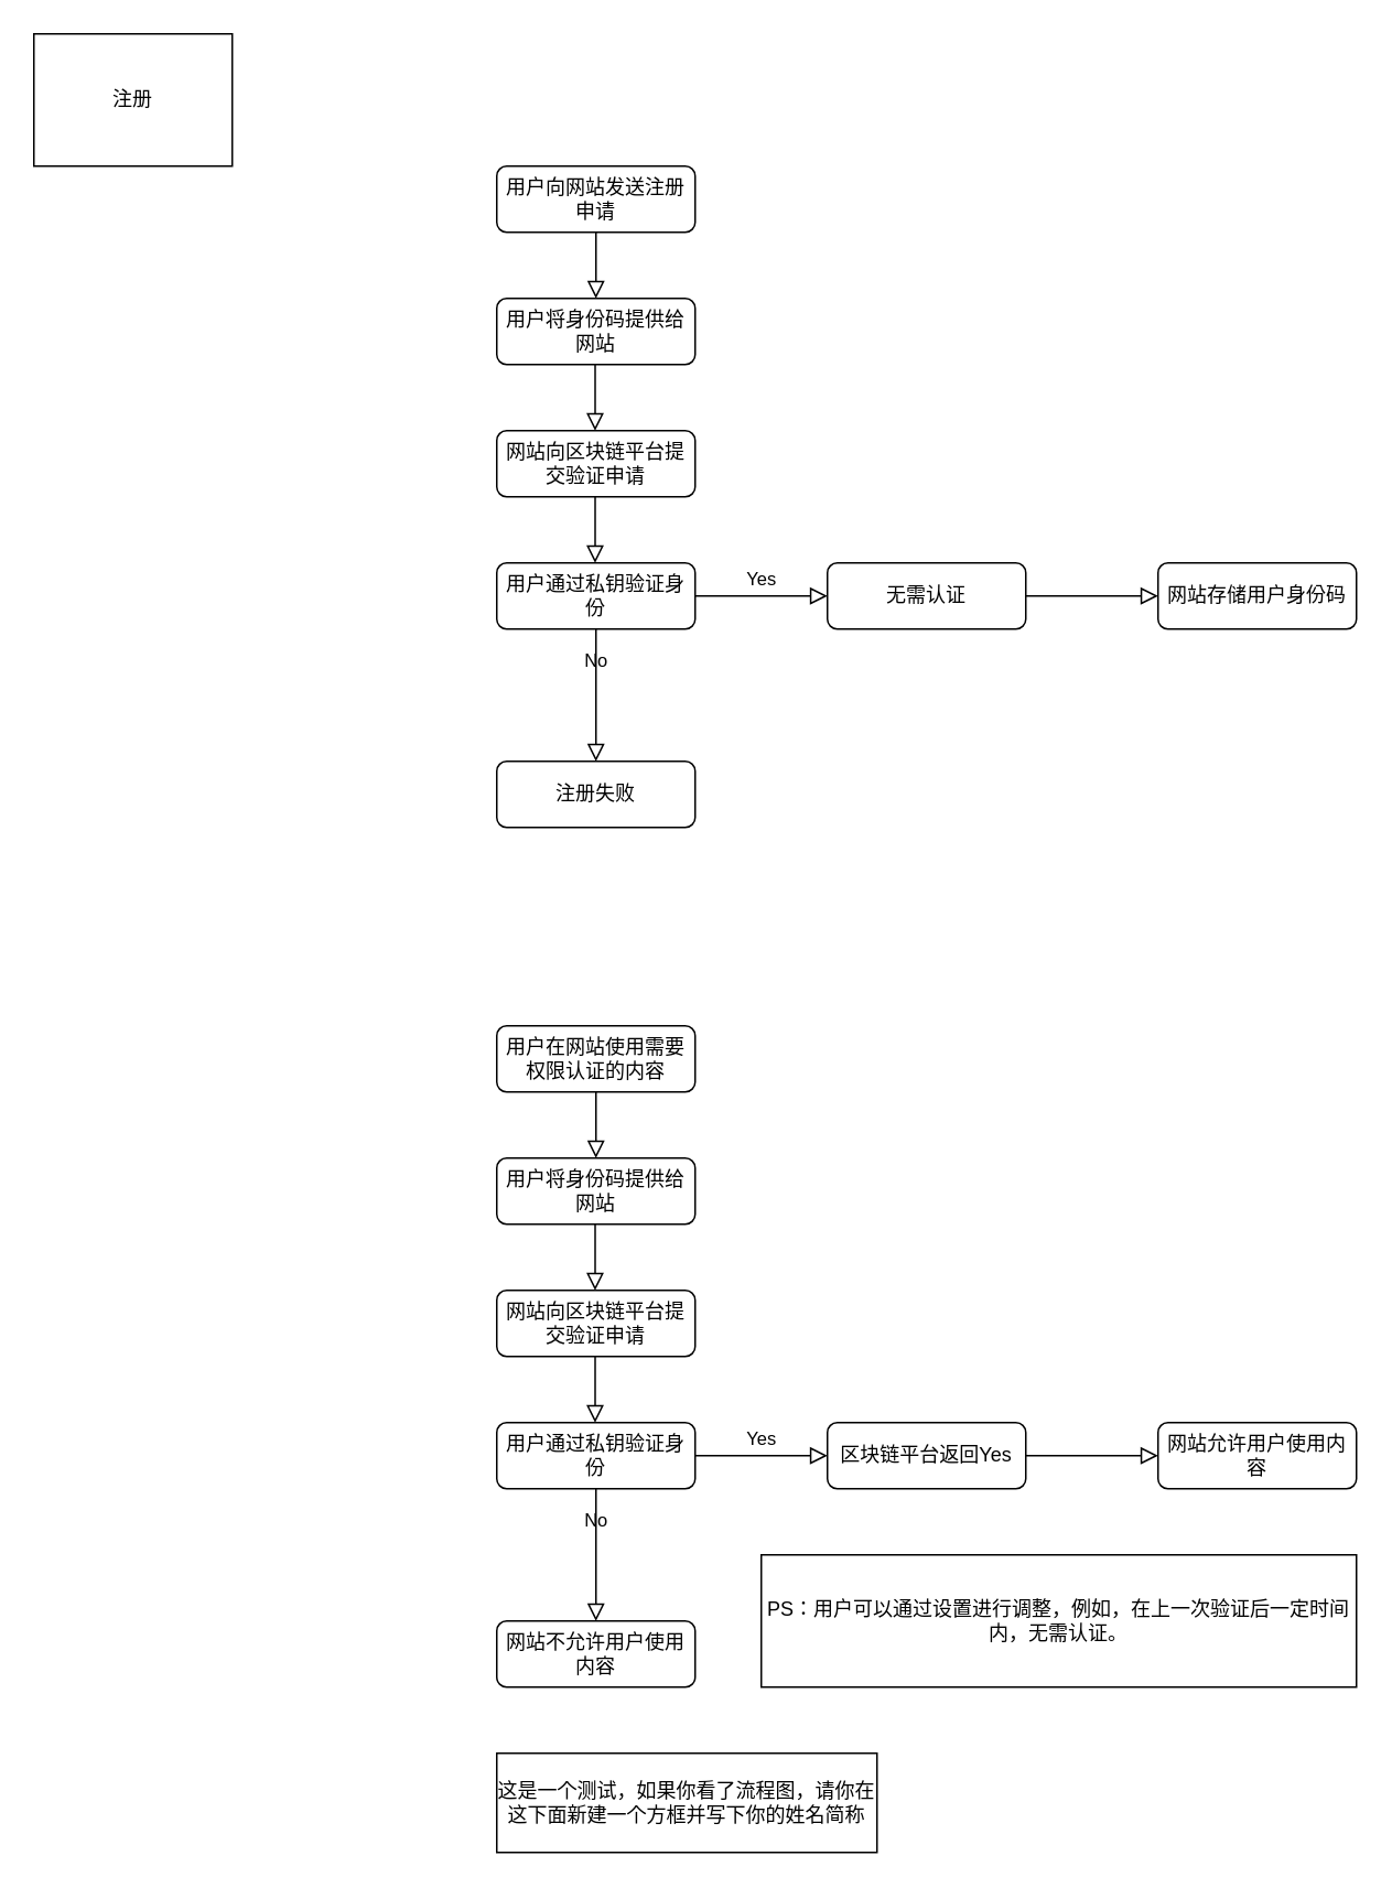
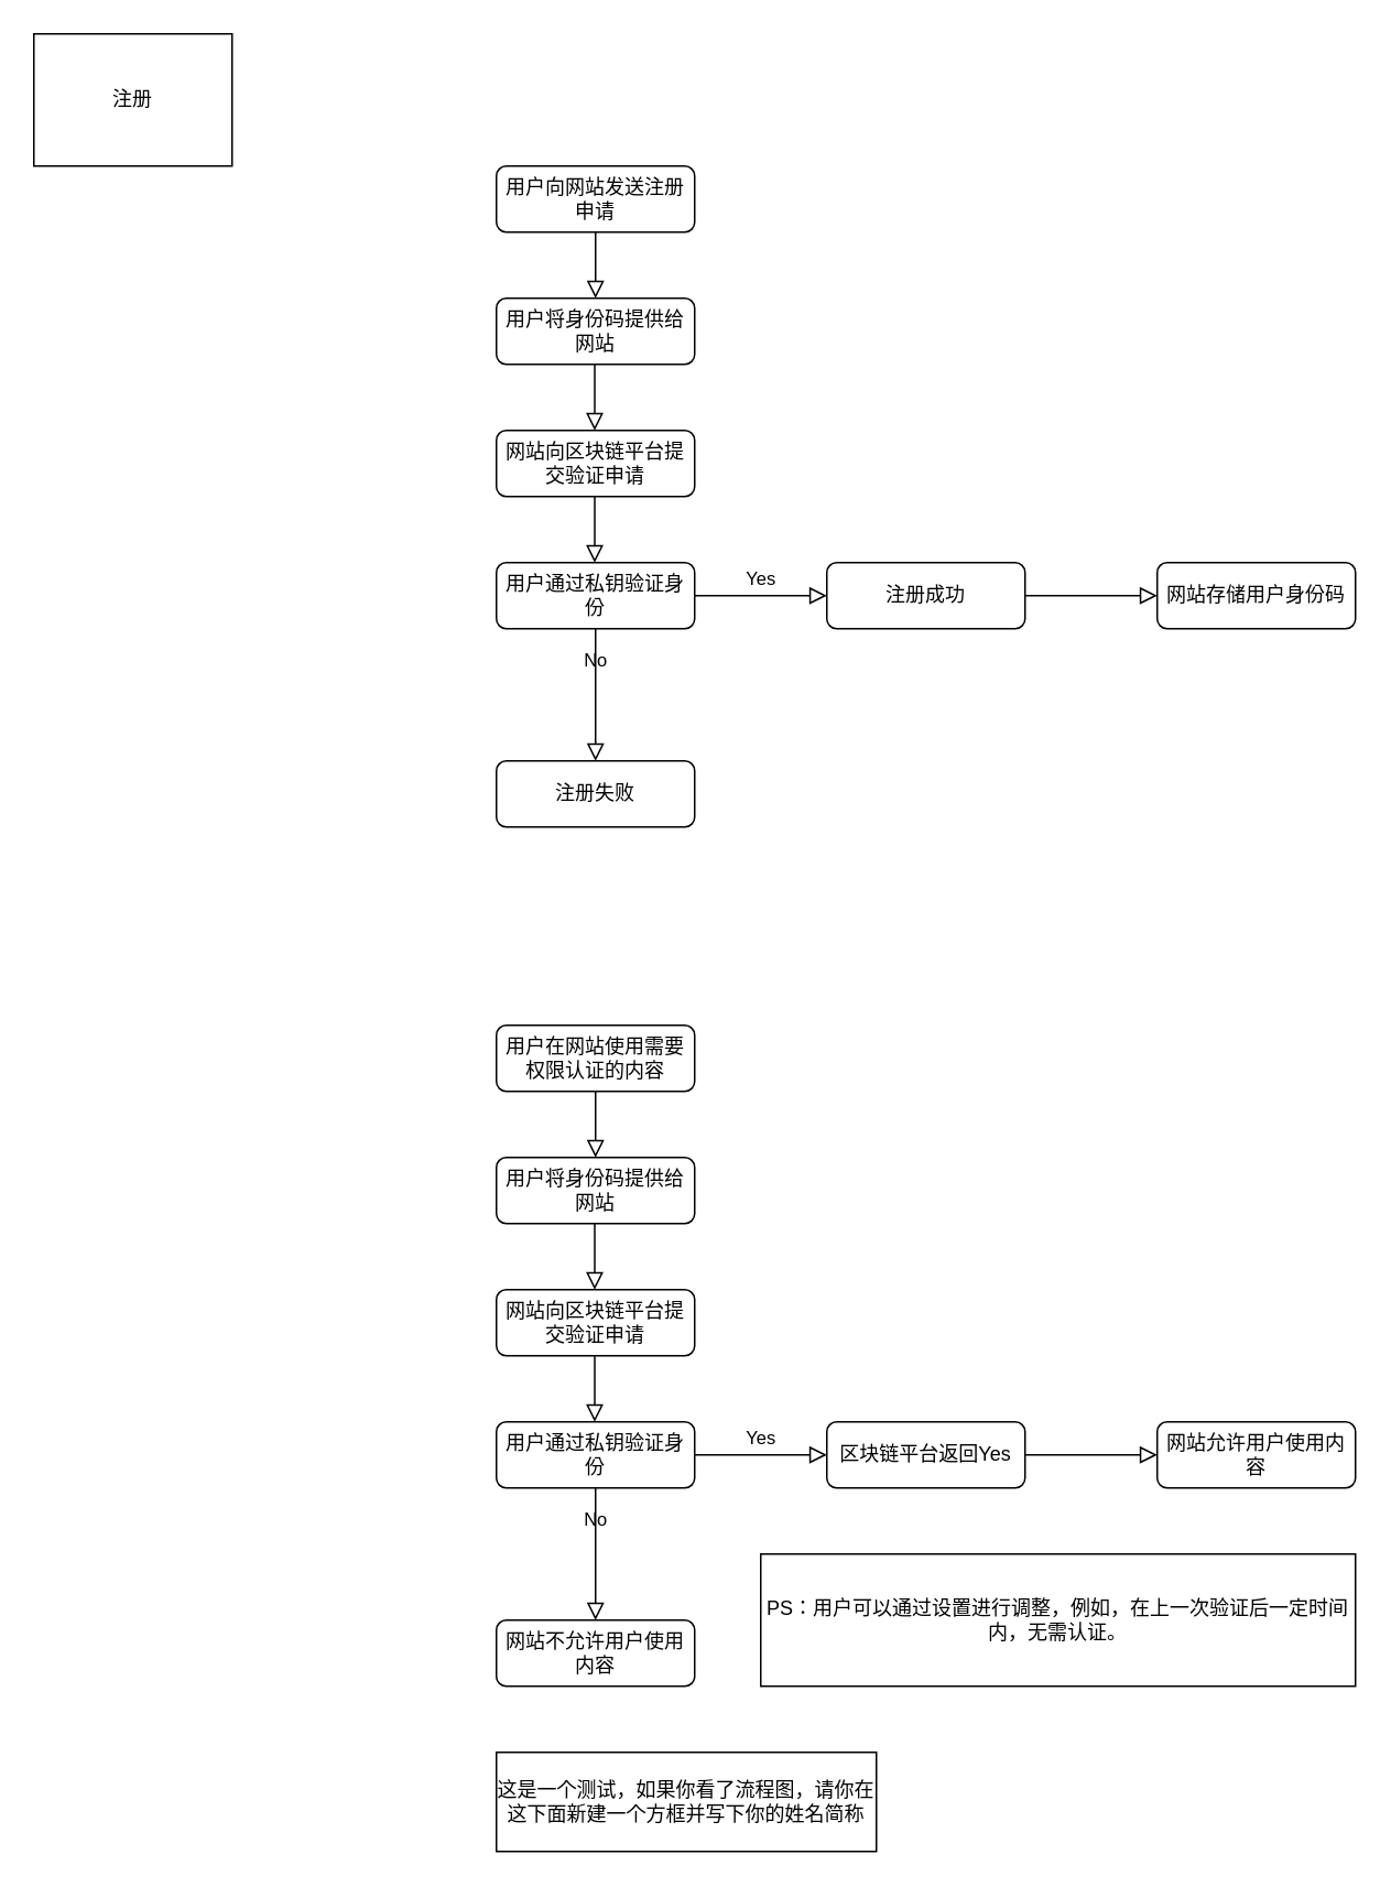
  <mxCell id="0" />
  <mxCell id="1" parent="0" />
  <mxCell id="2" value="" style="rounded=0;html=1;jettySize=auto;orthogonalLoop=1;fontSize=11;endArrow=block;endFill=0;endSize=8;strokeWidth=1;shadow=0;labelBackgroundColor=none;edgeStyle=orthogonalEdgeStyle;" parent="1" source="3" edge="1"><mxGeometry relative="1" as="geometry"><mxPoint x="360" y="180" as="targetPoint" /></mxGeometry></mxCell>
  <mxCell id="3" value="用户向网站发送注册申请" style="rounded=1;whiteSpace=wrap;html=1;fontSize=12;glass=0;strokeWidth=1;shadow=0;" parent="1" vertex="1"><mxGeometry x="300" y="100" width="120" height="40" as="geometry" /></mxCell>
  <mxCell id="4" value="用户将身份码提供给网站" style="rounded=1;whiteSpace=wrap;html=1;fontSize=12;glass=0;strokeWidth=1;shadow=0;" parent="1" vertex="1"><mxGeometry x="300" y="180" width="120" height="40" as="geometry" /></mxCell>
  <mxCell id="5" value="No" style="rounded=0;html=1;jettySize=auto;orthogonalLoop=1;fontSize=11;endArrow=block;endFill=0;endSize=8;strokeWidth=1;shadow=0;labelBackgroundColor=none;edgeStyle=orthogonalEdgeStyle;exitX=0.5;exitY=1;exitDx=0;exitDy=0;" parent="1" source="11" edge="1"><mxGeometry x="0.006" y="20" relative="1" as="geometry"><mxPoint y="-1" as="offset" /><mxPoint x="560" y="400" as="sourcePoint" /><mxPoint x="360" y="460" as="targetPoint" /></mxGeometry></mxCell>
  <mxCell id="6" value="Yes" style="edgeStyle=orthogonalEdgeStyle;rounded=0;html=1;jettySize=auto;orthogonalLoop=1;fontSize=11;endArrow=block;endFill=0;endSize=8;strokeWidth=1;shadow=0;labelBackgroundColor=none;exitX=1;exitY=0.5;exitDx=0;exitDy=0;" parent="1" source="11" edge="1"><mxGeometry x="-0.006" y="-10" relative="1" as="geometry"><mxPoint x="10" y="-10" as="offset" /><mxPoint x="460" y="440" as="sourcePoint" /><mxPoint x="500" y="360" as="targetPoint" /></mxGeometry></mxCell>
  <mxCell id="7" value="注册失败" style="rounded=1;whiteSpace=wrap;html=1;fontSize=12;glass=0;strokeWidth=1;shadow=0;" parent="1" vertex="1"><mxGeometry x="300" y="460" width="120" height="40" as="geometry" /></mxCell>
- <mxCell id="8" value="无需认证" style="rounded=1;whiteSpace=wrap;html=1;fontSize=12;glass=0;strokeWidth=1;shadow=0;" parent="1" vertex="1"><mxGeometry x="500" y="340" width="120" height="40" as="geometry" /></mxCell>
+ <mxCell id="8" value="注册成功" style="rounded=1;whiteSpace=wrap;html=1;fontSize=12;glass=0;strokeWidth=1;shadow=0;" parent="1" vertex="1"><mxGeometry x="500" y="340" width="120" height="40" as="geometry" /></mxCell>
  <mxCell id="9" value="" style="rounded=0;html=1;jettySize=auto;orthogonalLoop=1;fontSize=11;endArrow=block;endFill=0;endSize=8;strokeWidth=1;shadow=0;labelBackgroundColor=none;edgeStyle=orthogonalEdgeStyle;" parent="1" edge="1"><mxGeometry relative="1" as="geometry"><mxPoint x="359.5" y="220" as="sourcePoint" /><mxPoint x="359.5" y="260" as="targetPoint" /><Array as="points"><mxPoint x="360" y="240" /></Array></mxGeometry></mxCell>
  <mxCell id="10" value="网站向区块链平台提交验证申请" style="rounded=1;whiteSpace=wrap;html=1;fontSize=12;glass=0;strokeWidth=1;shadow=0;" parent="1" vertex="1"><mxGeometry x="300" y="260" width="120" height="40" as="geometry" /></mxCell>
  <mxCell id="11" value="用户通过私钥验证身份" style="rounded=1;whiteSpace=wrap;html=1;fontSize=12;glass=0;strokeWidth=1;shadow=0;" parent="1" vertex="1"><mxGeometry x="300" y="340" width="120" height="40" as="geometry" /></mxCell>
  <mxCell id="12" value="" style="rounded=0;html=1;jettySize=auto;orthogonalLoop=1;fontSize=11;endArrow=block;endFill=0;endSize=8;strokeWidth=1;shadow=0;labelBackgroundColor=none;edgeStyle=orthogonalEdgeStyle;" parent="1" edge="1"><mxGeometry relative="1" as="geometry"><mxPoint x="359.5" y="300" as="sourcePoint" /><mxPoint x="359.5" y="340" as="targetPoint" /><Array as="points"><mxPoint x="360" y="320" /></Array></mxGeometry></mxCell>
  <mxCell id="13" value="注册" style="rounded=0;whiteSpace=wrap;html=1;" vertex="1" parent="1"><mxGeometry width="120" height="80" as="geometry" x="20" y="20" /></mxCell>
  <mxCell id="14" value="" style="rounded=0;html=1;jettySize=auto;orthogonalLoop=1;fontSize=11;endArrow=block;endFill=0;endSize=8;strokeWidth=1;shadow=0;labelBackgroundColor=none;edgeStyle=orthogonalEdgeStyle;exitX=1;exitY=0.5;exitDx=0;exitDy=0;" edge="1" parent="1" source="8"><mxGeometry relative="1" as="geometry"><mxPoint x="660" y="340" as="sourcePoint" /><mxPoint x="700" y="360" as="targetPoint" /><Array as="points"><mxPoint x="660" y="360" /></Array></mxGeometry></mxCell>
  <mxCell id="15" value="网站存储用户身份码" style="rounded=1;whiteSpace=wrap;html=1;fontSize=12;glass=0;strokeWidth=1;shadow=0;" vertex="1" parent="1"><mxGeometry x="700" y="340" width="120" height="40" as="geometry" /></mxCell>
  <mxCell id="16" value="" style="rounded=0;html=1;jettySize=auto;orthogonalLoop=1;fontSize=11;endArrow=block;endFill=0;endSize=8;strokeWidth=1;shadow=0;labelBackgroundColor=none;edgeStyle=orthogonalEdgeStyle;" edge="1" parent="1" source="17"><mxGeometry relative="1" as="geometry"><mxPoint x="360" y="700" as="targetPoint" /></mxGeometry></mxCell>
  <mxCell id="17" value="用户在网站使用需要权限认证的内容" style="rounded=1;whiteSpace=wrap;html=1;fontSize=12;glass=0;strokeWidth=1;shadow=0;" vertex="1" parent="1"><mxGeometry x="300" y="620" width="120" height="40" as="geometry" /></mxCell>
  <mxCell id="18" value="用户将身份码提供给网站" style="rounded=1;whiteSpace=wrap;html=1;fontSize=12;glass=0;strokeWidth=1;shadow=0;" vertex="1" parent="1"><mxGeometry x="300" y="700" width="120" height="40" as="geometry" /></mxCell>
  <mxCell id="19" value="No" style="rounded=0;html=1;jettySize=auto;orthogonalLoop=1;fontSize=11;endArrow=block;endFill=0;endSize=8;strokeWidth=1;shadow=0;labelBackgroundColor=none;edgeStyle=orthogonalEdgeStyle;exitX=0.5;exitY=1;exitDx=0;exitDy=0;" edge="1" parent="1" source="25"><mxGeometry x="0.006" y="20" relative="1" as="geometry"><mxPoint y="-1" as="offset" /><mxPoint x="560" y="920" as="sourcePoint" /><mxPoint x="360" y="980" as="targetPoint" /></mxGeometry></mxCell>
  <mxCell id="20" value="Yes" style="edgeStyle=orthogonalEdgeStyle;rounded=0;html=1;jettySize=auto;orthogonalLoop=1;fontSize=11;endArrow=block;endFill=0;endSize=8;strokeWidth=1;shadow=0;labelBackgroundColor=none;exitX=1;exitY=0.5;exitDx=0;exitDy=0;" edge="1" parent="1" source="25"><mxGeometry x="-0.006" y="-10" relative="1" as="geometry"><mxPoint x="10" y="-10" as="offset" /><mxPoint x="460" y="960" as="sourcePoint" /><mxPoint x="500" y="880" as="targetPoint" /></mxGeometry></mxCell>
  <mxCell id="21" value="网站不允许用户使用内容" style="rounded=1;whiteSpace=wrap;html=1;fontSize=12;glass=0;strokeWidth=1;shadow=0;" vertex="1" parent="1"><mxGeometry x="300" y="980" width="120" height="40" as="geometry" /></mxCell>
  <mxCell id="22" value="区块链平台返回Yes" style="rounded=1;whiteSpace=wrap;html=1;fontSize=12;glass=0;strokeWidth=1;shadow=0;" vertex="1" parent="1"><mxGeometry x="500" y="860" width="120" height="40" as="geometry" /></mxCell>
  <mxCell id="23" value="" style="rounded=0;html=1;jettySize=auto;orthogonalLoop=1;fontSize=11;endArrow=block;endFill=0;endSize=8;strokeWidth=1;shadow=0;labelBackgroundColor=none;edgeStyle=orthogonalEdgeStyle;" edge="1" parent="1"><mxGeometry relative="1" as="geometry"><mxPoint x="359.5" y="740" as="sourcePoint" /><mxPoint x="359.5" y="780" as="targetPoint" /><Array as="points"><mxPoint x="360" y="760" /></Array></mxGeometry></mxCell>
  <mxCell id="24" value="网站向区块链平台提交验证申请" style="rounded=1;whiteSpace=wrap;html=1;fontSize=12;glass=0;strokeWidth=1;shadow=0;" vertex="1" parent="1"><mxGeometry x="300" y="780" width="120" height="40" as="geometry" /></mxCell>
  <mxCell id="25" value="用户通过私钥验证身份" style="rounded=1;whiteSpace=wrap;html=1;fontSize=12;glass=0;strokeWidth=1;shadow=0;" vertex="1" parent="1"><mxGeometry x="300" y="860" width="120" height="40" as="geometry" /></mxCell>
  <mxCell id="26" value="" style="rounded=0;html=1;jettySize=auto;orthogonalLoop=1;fontSize=11;endArrow=block;endFill=0;endSize=8;strokeWidth=1;shadow=0;labelBackgroundColor=none;edgeStyle=orthogonalEdgeStyle;" edge="1" parent="1"><mxGeometry relative="1" as="geometry"><mxPoint x="359.5" y="820" as="sourcePoint" /><mxPoint x="359.5" y="860" as="targetPoint" /><Array as="points"><mxPoint x="360" y="840" /></Array></mxGeometry></mxCell>
  <mxCell id="27" value="" style="rounded=0;html=1;jettySize=auto;orthogonalLoop=1;fontSize=11;endArrow=block;endFill=0;endSize=8;strokeWidth=1;shadow=0;labelBackgroundColor=none;edgeStyle=orthogonalEdgeStyle;exitX=1;exitY=0.5;exitDx=0;exitDy=0;" edge="1" parent="1" source="22"><mxGeometry relative="1" as="geometry"><mxPoint x="660" y="860" as="sourcePoint" /><mxPoint x="700" y="880" as="targetPoint" /><Array as="points"><mxPoint x="660" y="880" /></Array></mxGeometry></mxCell>
  <mxCell id="28" value="网站允许用户使用内容" style="rounded=1;whiteSpace=wrap;html=1;fontSize=12;glass=0;strokeWidth=1;shadow=0;" vertex="1" parent="1"><mxGeometry x="700" y="860" width="120" height="40" as="geometry" /></mxCell>
  <mxCell id="29" value="PS：用户可以通过设置进行调整，例如，在上一次验证后一定时间内，无需认证。" style="rounded=0;whiteSpace=wrap;html=1;" vertex="1" parent="1"><mxGeometry x="460" y="940" width="360" height="80" as="geometry" /></mxCell>
  <mxCell id="30" value="这是一个测试，如果你看了流程图，请你在这下面新建一个方框并写下你的姓名简称" style="whiteSpace=wrap;html=1;rounded=0;" vertex="1" parent="1"><mxGeometry x="300" y="1060" width="230" height="60" as="geometry" /></mxCell>
